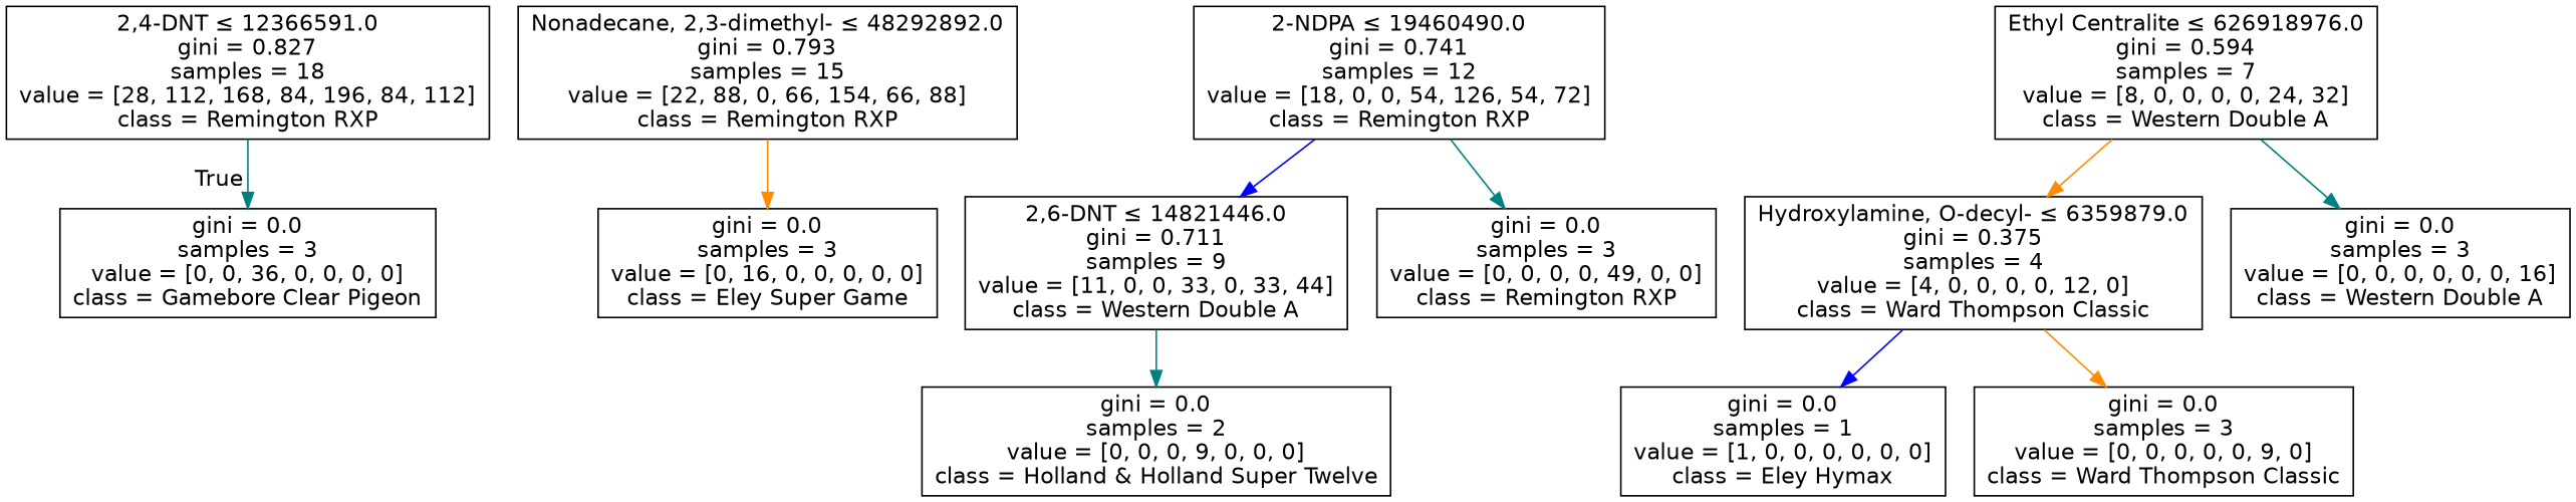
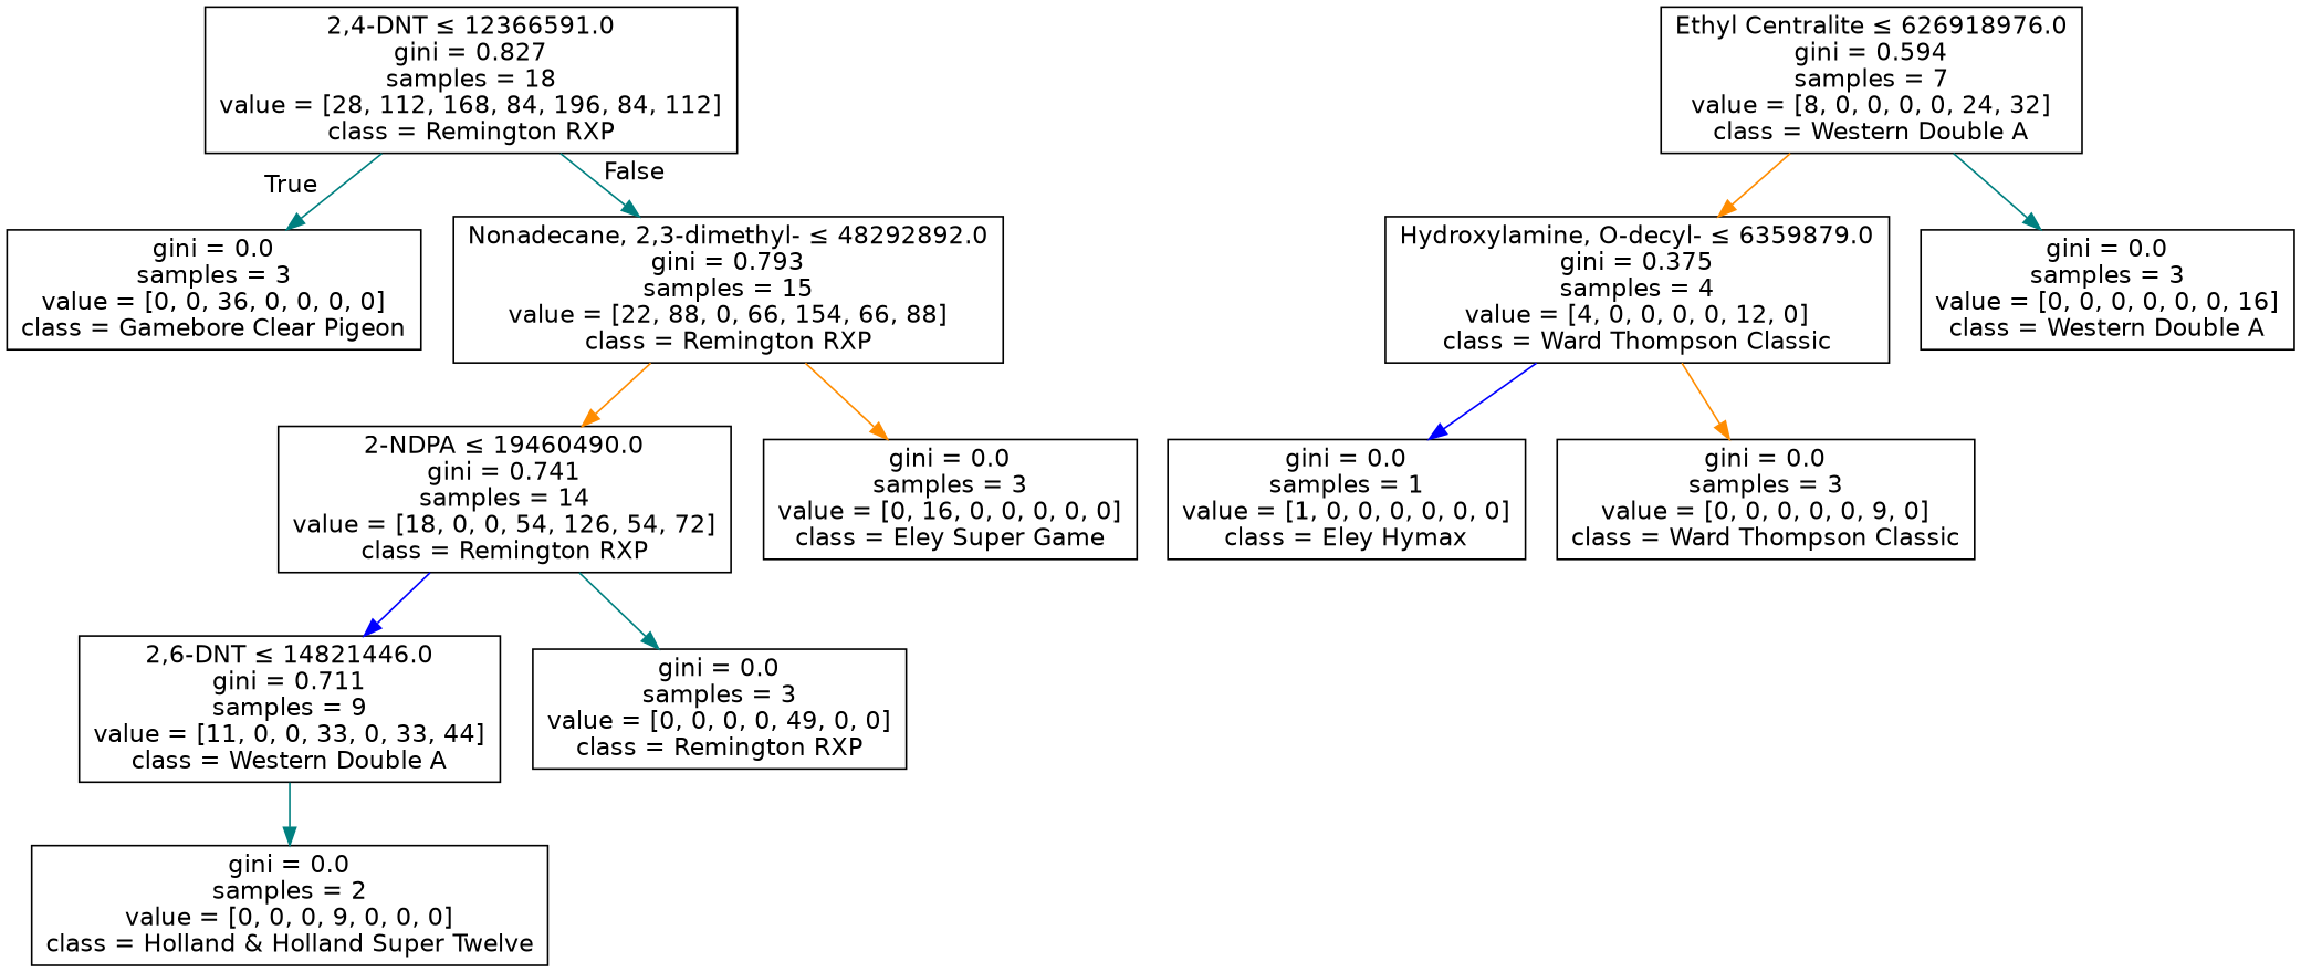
  digraph {
    node [fontname=helvetica shape=box]
    edge [color=teal fontname=helvetica]
    n1 [label=<2,4-DNT &le; 12366591.0<br/>gini = 0.827<br/>samples = 18<br/>value = [28, 112, 168, 84, 196, 84, 112]<br/>class = Remington RXP>]
    n2 [label=<gini = 0.0<br/>samples = 3<br/>value = [0, 0, 36, 0, 0, 0, 0]<br/>class = Gamebore Clear Pigeon>]
    n3 [label=<Nonadecane, 2,3-dimethyl- &le; 48292892.0<br/>gini = 0.793<br/>samples = 15<br/>value = [22, 88, 0, 66, 154, 66, 88]<br/>class = Remington RXP>]
-   n4 [label=<2-NDPA &le; 19460490.0<br/>gini = 0.741<br/>samples = 12<br/>value = [18, 0, 0, 54, 126, 54, 72]<br/>class = Remington RXP>]
+   n4 [label=<2-NDPA &le; 19460490.0<br/>gini = 0.741<br/>samples = 14<br/>value = [18, 0, 0, 54, 126, 54, 72]<br/>class = Remington RXP>]
    n5 [label=<gini = 0.0<br/>samples = 3<br/>value = [0, 16, 0, 0, 0, 0, 0]<br/>class = Eley Super Game>]
    n6 [label=<2,6-DNT &le; 14821446.0<br/>gini = 0.711<br/>samples = 9<br/>value = [11, 0, 0, 33, 0, 33, 44]<br/>class = Western Double A>]
    n7 [label=<gini = 0.0<br/>samples = 3<br/>value = [0, 0, 0, 0, 49, 0, 0]<br/>class = Remington RXP>]
    n8 [label=<gini = 0.0<br/>samples = 2<br/>value = [0, 0, 0, 9, 0, 0, 0]<br/>class = Holland &amp; Holland Super Twelve>]
    n9 [label=<Ethyl Centralite &le; 626918976.0<br/>gini = 0.594<br/>samples = 7<br/>value = [8, 0, 0, 0, 0, 24, 32]<br/>class = Western Double A>]
    n10 [label=<Hydroxylamine, O-decyl- &le; 6359879.0<br/>gini = 0.375<br/>samples = 4<br/>value = [4, 0, 0, 0, 0, 12, 0]<br/>class = Ward Thompson Classic>]
    n11 [label=<gini = 0.0<br/>samples = 3<br/>value = [0, 0, 0, 0, 0, 0, 16]<br/>class = Western Double A>]
    n12 [label=<gini = 0.0<br/>samples = 1<br/>value = [1, 0, 0, 0, 0, 0, 0]<br/>class = Eley Hymax>]
    n13 [label=<gini = 0.0<br/>samples = 3<br/>value = [0, 0, 0, 0, 0, 9, 0]<br/>class = Ward Thompson Classic>]
    n1 -> n2 [headlabel=True labelangle=45 labeldistance=2.5]
+   n1 -> n3 [headlabel=False labelangle=-45 labeldistance=2.5]
+   n3 -> n4 [color=darkorange]
    n3 -> n5 [color=darkorange]
    n4 -> n6 [color=blue]
    n4 -> n7
    n6 -> n8
    n9 -> n10 [color=darkorange]
    n9 -> n11
    n10 -> n12 [color=blue]
    n10 -> n13 [color=darkorange]
  }
